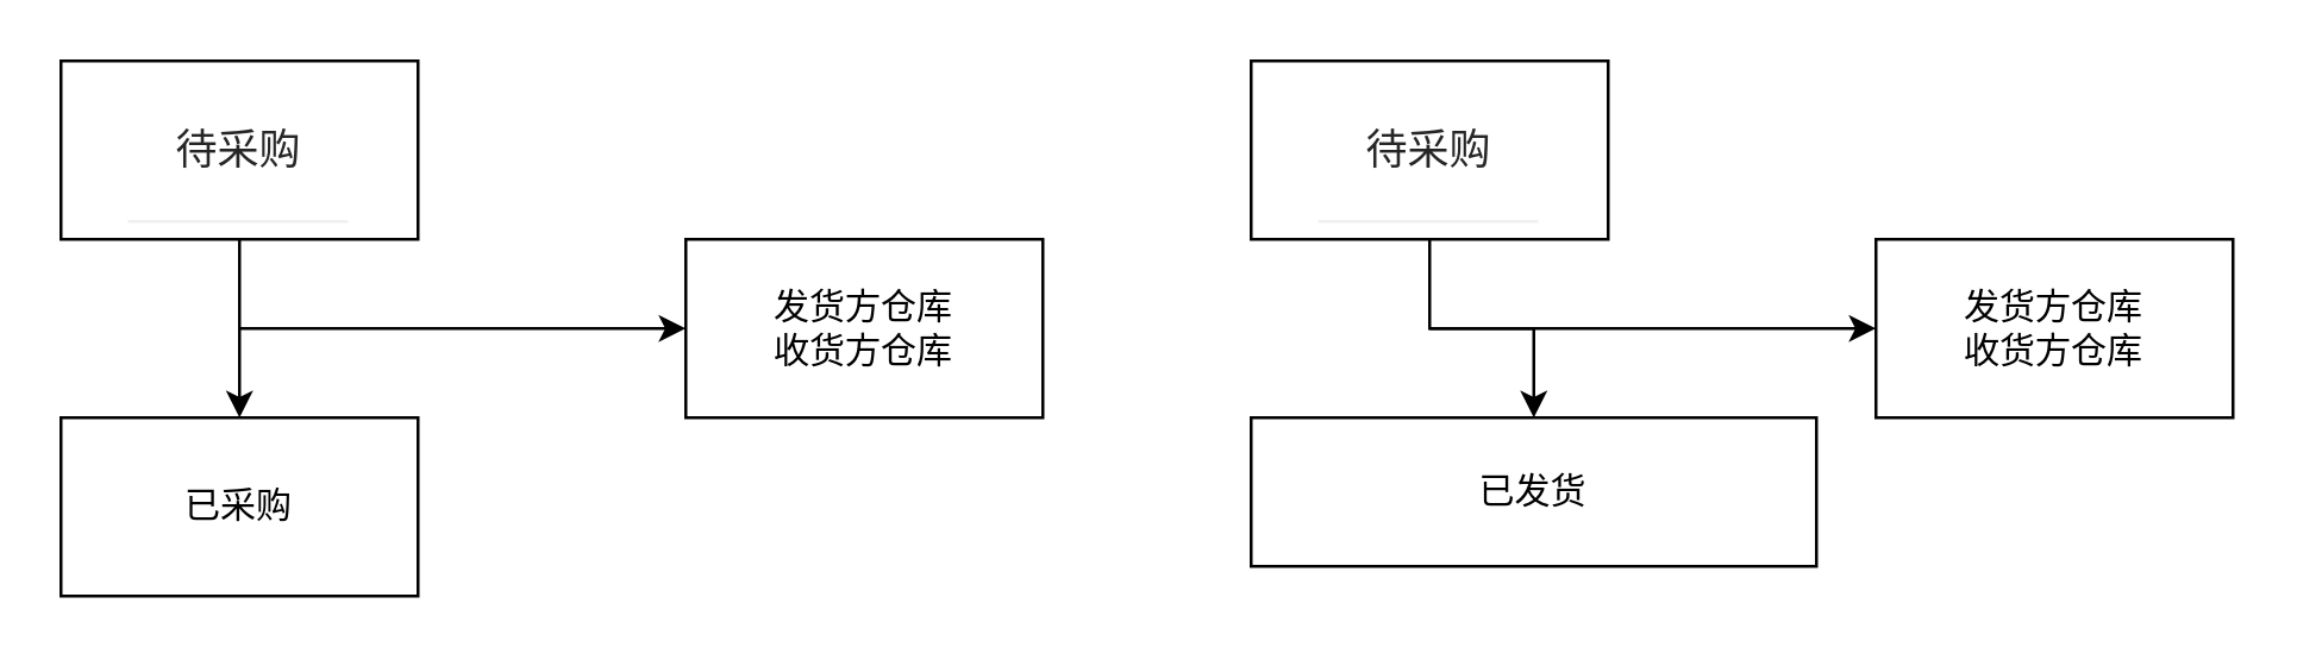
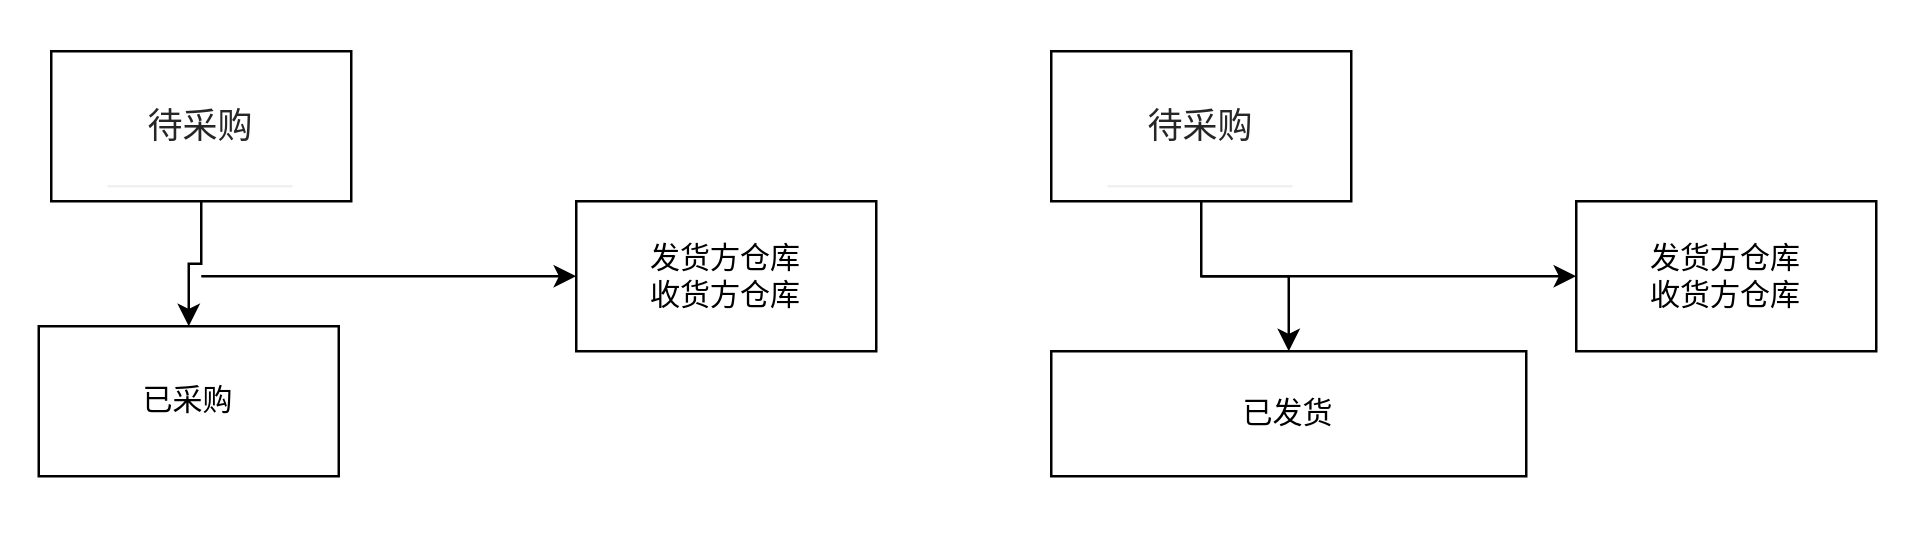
  <mxCell id="0" />
  <mxCell id="1" parent="0" />
  <mxCell id="2" value="" style="edgeStyle=orthogonalEdgeStyle;rounded=0;orthogonalLoop=1;jettySize=auto;html=1;" parent="1" source="3" target="4" edge="1"><mxGeometry relative="1" as="geometry" /></mxCell>
  <mxCell id="3" value="&lt;table style=&quot;width: max-content; text-align: left; border-radius: 2px 2px 0px 0px; border-spacing: 0px; color: rgba(0, 0, 0, 0.85); font-family: -apple-system, &amp;quot;system-ui&amp;quot;, &amp;quot;Segoe UI&amp;quot;, Roboto, Oxygen, Ubuntu, Cantarell, &amp;quot;Fira Sans&amp;quot;, &amp;quot;Droid Sans&amp;quot;, &amp;quot;Helvetica Neue&amp;quot;, sans-serif; font-size: 14px; background-color: rgb(255, 255, 255); min-width: 100%; table-layout: auto;&quot;&gt;&lt;tbody style=&quot;box-sizing: border-box;&quot; class=&quot;ant-table-tbody&quot;&gt;&lt;tr style=&quot;box-sizing: border-box;&quot; class=&quot;ant-table-row ant-table-row-level-0&quot; data-row-key=&quot;1466_undefined&quot;&gt;&lt;td style=&quot;box-sizing: border-box; position: relative; padding: 16px; overflow-wrap: break-word; border-bottom: 1px solid rgb(240, 240, 240); transition: background 0.3s ease 0s;&quot; class=&quot;ant-table-cell&quot;&gt;&lt;div style=&quot;box-sizing: border-box; flex-flow: wrap; min-width: 0px; display: flex;&quot; class=&quot;ant-row&quot;&gt;&lt;div style=&quot;box-sizing: border-box; position: relative; max-width: 100%; min-height: 1px; flex: 0 0 100%;&quot; class=&quot;ant-col ant-col-24&quot;&gt;待采购&lt;/div&gt;&lt;div&gt;&lt;span style=&quot;box-sizing: border-box; word-break: break-word;&quot; class=&quot;ant-typography&quot;&gt;&lt;br&gt;&lt;/span&gt;&lt;/div&gt;&lt;/div&gt;&lt;/td&gt;&lt;/tr&gt;&lt;/tbody&gt;&lt;/table&gt;" style="rounded=0;whiteSpace=wrap;html=1;" parent="1" vertex="1"><mxGeometry x="20" y="20" width="120" height="60" as="geometry" /></mxCell>
- <mxCell id="4" value="已采购" style="rounded=0;whiteSpace=wrap;html=1;" parent="1" vertex="1"><mxGeometry x="20" y="140" width="120" height="60" as="geometry" /></mxCell>
+ <mxCell id="4" value="已采购" style="rounded=0;whiteSpace=wrap;html=1;" parent="1" vertex="1"><mxGeometry x="15" y="130" width="120" height="60" as="geometry" /></mxCell>
  <mxCell id="5" value="发货方仓库&lt;br&gt;收货方仓库" style="rounded=0;whiteSpace=wrap;html=1;" parent="1" vertex="1"><mxGeometry x="230" y="80" width="120" height="60" as="geometry" /></mxCell>
  <mxCell id="6" value="" style="endArrow=classic;html=1;rounded=0;entryX=0;entryY=0.5;entryDx=0;entryDy=0;" parent="1" target="5" edge="1"><mxGeometry width="50" height="50" relative="1" as="geometry"><mxPoint x="80" y="110" as="sourcePoint" /><mxPoint x="170" y="90" as="targetPoint" /></mxGeometry></mxCell>
  <mxCell id="7" value="" style="edgeStyle=orthogonalEdgeStyle;rounded=0;orthogonalLoop=1;jettySize=auto;html=1;" parent="1" source="8" target="9" edge="1"><mxGeometry relative="1" as="geometry" /></mxCell>
  <mxCell id="8" value="&lt;table style=&quot;width: max-content; text-align: left; border-radius: 2px 2px 0px 0px; border-spacing: 0px; color: rgba(0, 0, 0, 0.85); font-family: -apple-system, &amp;quot;system-ui&amp;quot;, &amp;quot;Segoe UI&amp;quot;, Roboto, Oxygen, Ubuntu, Cantarell, &amp;quot;Fira Sans&amp;quot;, &amp;quot;Droid Sans&amp;quot;, &amp;quot;Helvetica Neue&amp;quot;, sans-serif; font-size: 14px; background-color: rgb(255, 255, 255); min-width: 100%; table-layout: auto;&quot;&gt;&lt;tbody style=&quot;box-sizing: border-box;&quot; class=&quot;ant-table-tbody&quot;&gt;&lt;tr style=&quot;box-sizing: border-box;&quot; class=&quot;ant-table-row ant-table-row-level-0&quot; data-row-key=&quot;1466_undefined&quot;&gt;&lt;td style=&quot;box-sizing: border-box; position: relative; padding: 16px; overflow-wrap: break-word; border-bottom: 1px solid rgb(240, 240, 240); transition: background 0.3s ease 0s;&quot; class=&quot;ant-table-cell&quot;&gt;&lt;div style=&quot;box-sizing: border-box; flex-flow: wrap; min-width: 0px; display: flex;&quot; class=&quot;ant-row&quot;&gt;&lt;div style=&quot;box-sizing: border-box; position: relative; max-width: 100%; min-height: 1px; flex: 0 0 100%;&quot; class=&quot;ant-col ant-col-24&quot;&gt;待采购&lt;/div&gt;&lt;div&gt;&lt;span style=&quot;box-sizing: border-box; word-break: break-word;&quot; class=&quot;ant-typography&quot;&gt;&lt;br&gt;&lt;/span&gt;&lt;/div&gt;&lt;/div&gt;&lt;/td&gt;&lt;/tr&gt;&lt;/tbody&gt;&lt;/table&gt;" style="rounded=0;whiteSpace=wrap;html=1;" parent="1" vertex="1"><mxGeometry x="420" y="20" width="120" height="60" as="geometry" /></mxCell>
  <mxCell id="9" value="已发货" style="rounded=0;whiteSpace=wrap;html=1;" parent="1" vertex="1"><mxGeometry x="420" y="140" width="190" height="50" as="geometry" /></mxCell>
  <mxCell id="10" value="发货方仓库&lt;br&gt;收货方仓库" style="rounded=0;whiteSpace=wrap;html=1;" parent="1" vertex="1"><mxGeometry x="630" y="80" width="120" height="60" as="geometry" /></mxCell>
  <mxCell id="11" value="" style="endArrow=classic;html=1;rounded=0;entryX=0;entryY=0.5;entryDx=0;entryDy=0;" parent="1" target="10" edge="1"><mxGeometry width="50" height="50" relative="1" as="geometry"><mxPoint x="480" y="110" as="sourcePoint" /><mxPoint x="570" y="90" as="targetPoint" /></mxGeometry></mxCell>
